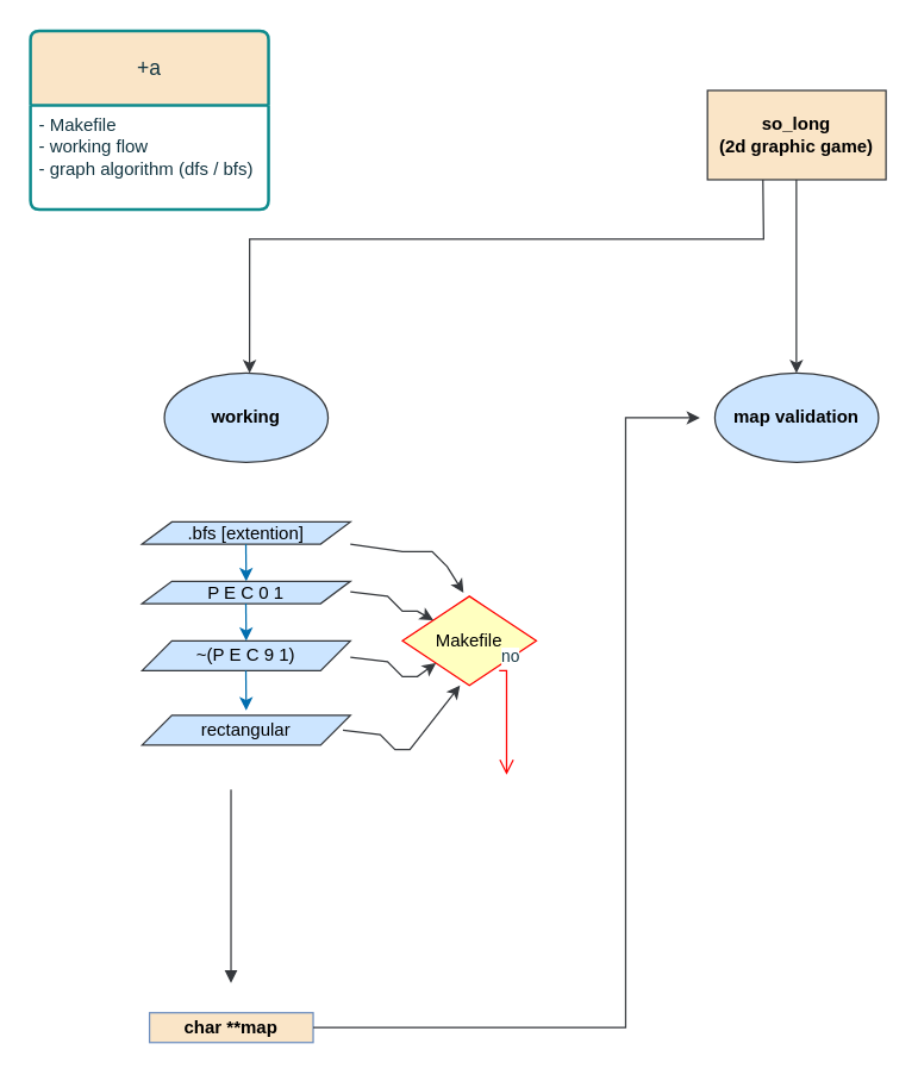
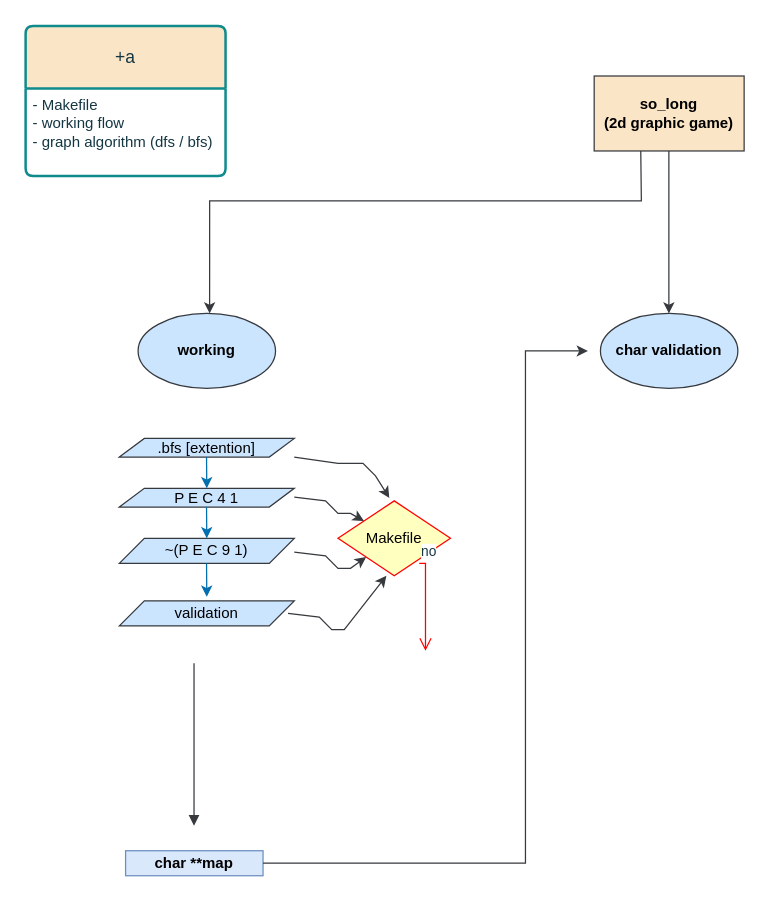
  <mxCell id="0" />
  <mxCell id="1" parent="0" />
  <mxCell id="2" value="so_long&lt;br&gt;(2d graphic game)" style="rounded=0;whiteSpace=wrap;html=1;strokeColor=#36393d;fillColor=#fae5c7;fontStyle=1;" parent="1" vertex="1"><mxGeometry x="475" y="60" width="120" height="60" as="geometry" /></mxCell>
- <mxCell id="3" value="&lt;b&gt;map validation&lt;/b&gt;" style="ellipse;whiteSpace=wrap;html=1;strokeColor=#36393d;fillColor=#cce5ff;" parent="1" vertex="1"><mxGeometry x="480" y="250" width="110" height="60" as="geometry" /></mxCell>
+ <mxCell id="3" value="&lt;b&gt;char validation&lt;/b&gt;" style="ellipse;whiteSpace=wrap;html=1;strokeColor=#36393d;fillColor=#cce5ff;" parent="1" vertex="1"><mxGeometry x="480" y="250" width="110" height="60" as="geometry" /></mxCell>
  <mxCell id="4" value="working" style="ellipse;whiteSpace=wrap;html=1;strokeColor=#36393d;fillColor=#cce5ff;fontStyle=1" parent="1" vertex="1"><mxGeometry x="110" y="250" width="110" height="60" as="geometry" /></mxCell>
  <mxCell id="5" value="" style="endArrow=classic;html=1;rounded=0;strokeColor=#36393d;fontColor=#143642;fillColor=#ffcccc;entryX=0.727;entryY=0;entryDx=0;entryDy=0;entryPerimeter=0;exitX=0.5;exitY=1;exitDx=0;exitDy=0;" parent="1" edge="1"><mxGeometry width="50" height="50" relative="1" as="geometry"><mxPoint x="512.28" y="120" as="sourcePoint" /><mxPoint x="167.25" y="250" as="targetPoint" /><Array as="points"><mxPoint x="512.76" y="160" /><mxPoint x="167.28" y="160" /></Array></mxGeometry></mxCell>
- <mxCell id="6" value="&lt;b&gt;char **map&lt;/b&gt;" style="rounded=0;whiteSpace=wrap;html=1;fillColor=#fae5c7;strokeColor=#6c8ebf;" parent="1" vertex="1"><mxGeometry x="100" y="680" width="110" height="20" as="geometry" /></mxCell>
+ <mxCell id="6" value="&lt;b&gt;char **map&lt;/b&gt;" style="rounded=0;whiteSpace=wrap;html=1;fillColor=#dae8fc;strokeColor=#6c8ebf;" parent="1" vertex="1"><mxGeometry x="100" y="680" width="110" height="20" as="geometry" /></mxCell>
  <mxCell id="7" value="" style="endArrow=classic;html=1;rounded=0;strokeColor=#36393d;fontColor=#143642;fillColor=#eeeeee;exitX=0.5;exitY=1;exitDx=0;exitDy=0;" parent="1" edge="1"><mxGeometry width="50" height="50" relative="1" as="geometry"><mxPoint x="534.77" y="120" as="sourcePoint" /><mxPoint x="534.77" y="250" as="targetPoint" /></mxGeometry></mxCell>
- <mxCell id="8" value="P E C 0 1" style="shape=parallelogram;perimeter=parallelogramPerimeter;whiteSpace=wrap;html=1;fixedSize=1;strokeColor=#36393d;fillColor=#cce5ff;" parent="1" vertex="1"><mxGeometry x="95" y="390" width="140" height="15" as="geometry" /></mxCell>
+ <mxCell id="8" value="P E C 4 1" style="shape=parallelogram;perimeter=parallelogramPerimeter;whiteSpace=wrap;html=1;fixedSize=1;strokeColor=#36393d;fillColor=#cce5ff;" parent="1" vertex="1"><mxGeometry x="95" y="390" width="140" height="15" as="geometry" /></mxCell>
  <mxCell id="9" value="~(P E C 9 1)" style="shape=parallelogram;perimeter=parallelogramPerimeter;whiteSpace=wrap;html=1;fixedSize=1;strokeColor=#36393d;fillColor=#cce5ff;" parent="1" vertex="1"><mxGeometry x="95" y="430" width="140" height="20" as="geometry" /></mxCell>
- <mxCell id="10" value="rectangular" style="shape=parallelogram;perimeter=parallelogramPerimeter;whiteSpace=wrap;html=1;fixedSize=1;strokeColor=#36393d;fillColor=#cce5ff;" parent="1" vertex="1"><mxGeometry x="95" y="480" width="140" height="20" as="geometry" /></mxCell>
+ <mxCell id="10" value="validation" style="shape=parallelogram;perimeter=parallelogramPerimeter;whiteSpace=wrap;html=1;fixedSize=1;strokeColor=#36393d;fillColor=#cce5ff;" parent="1" vertex="1"><mxGeometry x="95" y="480" width="140" height="20" as="geometry" /></mxCell>
  <mxCell id="11" value=".bfs [extention]" style="shape=parallelogram;perimeter=parallelogramPerimeter;whiteSpace=wrap;html=1;fixedSize=1;strokeColor=#36393d;fillColor=#cce5ff;" parent="1" vertex="1"><mxGeometry x="95" y="350" width="140" height="15" as="geometry" /></mxCell>
  <mxCell id="12" value="Makefile" style="rhombus;whiteSpace=wrap;html=1;fontColor=#000000;fillColor=#ffffc0;strokeColor=#ff0000;" parent="1" vertex="1"><mxGeometry x="270" y="400" width="90" height="60" as="geometry" /></mxCell>
  <mxCell id="13" value="no" style="edgeStyle=orthogonalEdgeStyle;html=1;align=left;verticalAlign=bottom;endArrow=open;endSize=8;strokeColor=#ff0000;rounded=0;fontColor=#143642;fillColor=#FAE5C7;" parent="1" edge="1"><mxGeometry x="-1" relative="1" as="geometry"><mxPoint x="340" y="520" as="targetPoint" /><mxPoint x="335.013" y="449.998" as="sourcePoint" /><Array as="points"><mxPoint x="340" y="450" /></Array></mxGeometry></mxCell>
  <mxCell id="14" value="" style="endArrow=classic;html=1;rounded=0;strokeColor=#36393d;fontColor=#143642;fillColor=#eeeeee;entryX=0.456;entryY=-0.039;entryDx=0;entryDy=0;entryPerimeter=0;" parent="1" target="12" edge="1"><mxGeometry width="50" height="50" relative="1" as="geometry"><mxPoint x="235" y="365" as="sourcePoint" /><mxPoint x="320" y="365" as="targetPoint" /><Array as="points"><mxPoint x="270" y="370" /><mxPoint x="290" y="370" /><mxPoint x="300" y="380" /></Array></mxGeometry></mxCell>
  <mxCell id="15" value="" style="endArrow=classic;html=1;rounded=0;strokeColor=#36393d;fontColor=#143642;fillColor=#eeeeee;" parent="1" target="12" edge="1"><mxGeometry width="50" height="50" relative="1" as="geometry"><mxPoint x="235" y="397" as="sourcePoint" /><mxPoint x="311" y="430" as="targetPoint" /><Array as="points"><mxPoint x="260" y="400" /><mxPoint x="270" y="410" /><mxPoint x="280" y="410" /></Array></mxGeometry></mxCell>
  <mxCell id="16" value="" style="endArrow=classic;html=1;rounded=0;strokeColor=#36393d;fontColor=#143642;fillColor=#eeeeee;entryX=0;entryY=1;entryDx=0;entryDy=0;" parent="1" target="12" edge="1"><mxGeometry width="50" height="50" relative="1" as="geometry"><mxPoint x="235" y="441" as="sourcePoint" /><mxPoint x="291" y="460" as="targetPoint" /><Array as="points"><mxPoint x="260" y="444" /><mxPoint x="270" y="454" /><mxPoint x="280" y="454" /></Array></mxGeometry></mxCell>
  <mxCell id="17" value="" style="endArrow=classic;html=1;rounded=0;strokeColor=#36393d;fontColor=#143642;fillColor=#eeeeee;entryX=0.43;entryY=1;entryDx=0;entryDy=0;entryPerimeter=0;" parent="1" target="12" edge="1"><mxGeometry width="50" height="50" relative="1" as="geometry"><mxPoint x="230" y="490" as="sourcePoint" /><mxPoint x="286" y="509" as="targetPoint" /><Array as="points"><mxPoint x="255" y="493" /><mxPoint x="265" y="503" /><mxPoint x="275" y="503" /></Array></mxGeometry></mxCell>
  <mxCell id="18" value="" style="endArrow=classic;html=1;rounded=0;fontColor=#143642;fillColor=#1ba1e2;strokeColor=#006EAF;" parent="1" edge="1"><mxGeometry width="50" height="50" relative="1" as="geometry"><mxPoint x="164.77" y="365" as="sourcePoint" /><mxPoint x="165" y="390" as="targetPoint" /></mxGeometry></mxCell>
  <mxCell id="19" value="" style="endArrow=classic;html=1;rounded=0;fontColor=#143642;fillColor=#1ba1e2;strokeColor=#006EAF;" parent="1" edge="1"><mxGeometry width="50" height="50" relative="1" as="geometry"><mxPoint x="164.77" y="405" as="sourcePoint" /><mxPoint x="165" y="430" as="targetPoint" /></mxGeometry></mxCell>
  <mxCell id="20" value="" style="endArrow=classic;html=1;rounded=0;fontColor=#143642;fillColor=#1ba1e2;strokeColor=#006EAF;entryX=0.5;entryY=-0.163;entryDx=0;entryDy=0;entryPerimeter=0;" parent="1" target="10" edge="1"><mxGeometry width="50" height="50" relative="1" as="geometry"><mxPoint x="164.77" y="450" as="sourcePoint" /><mxPoint x="165" y="475" as="targetPoint" /></mxGeometry></mxCell>
  <mxCell id="21" value="&lt;br&gt;" style="endArrow=block;endFill=1;html=1;edgeStyle=orthogonalEdgeStyle;align=left;verticalAlign=top;rounded=0;strokeColor=#36393d;fontColor=#143642;fillColor=#eeeeee;" parent="1" edge="1"><mxGeometry x="-0.846" y="15" relative="1" as="geometry"><mxPoint x="154.77" y="530" as="sourcePoint" /><mxPoint x="154.77" y="660" as="targetPoint" /><mxPoint as="offset" /></mxGeometry></mxCell>
  <mxCell id="22" value="" style="edgeLabel;resizable=0;html=1;align=left;verticalAlign=bottom;strokeColor=#0F8B8D;fontColor=#143642;fillColor=#FAE5C7;" parent="21" connectable="0" vertex="1"><mxGeometry x="-1" relative="1" as="geometry" /></mxCell>
  <mxCell id="23" value="" style="endArrow=classic;html=1;rounded=0;strokeColor=#36393d;fontColor=#143642;fillColor=#ffff88;" parent="1" edge="1"><mxGeometry width="50" height="50" relative="1" as="geometry"><mxPoint x="210" y="690" as="sourcePoint" /><mxPoint x="470" y="280" as="targetPoint" /><Array as="points"><mxPoint x="420" y="690" /><mxPoint x="420" y="280" /></Array></mxGeometry></mxCell>
  <mxCell id="24" value="+a" style="swimlane;childLayout=stackLayout;horizontal=1;startSize=50;horizontalStack=0;rounded=1;fontSize=14;fontStyle=0;strokeWidth=2;resizeParent=0;resizeLast=1;shadow=0;dashed=0;align=center;arcSize=4;whiteSpace=wrap;html=1;strokeColor=#0F8B8D;fontColor=#143642;fillColor=#FAE5C7;" parent="1" vertex="1"><mxGeometry y="20" width="160" height="120" as="geometry" x="20" /></mxCell>
  <mxCell id="25" value="- Makefile&lt;br&gt;- working flow&lt;br&gt;- graph algorithm (dfs / bfs)" style="align=left;strokeColor=none;fillColor=none;spacingLeft=4;fontSize=12;verticalAlign=top;resizable=0;rotatable=0;part=1;html=1;fontColor=#143642;" parent="24" vertex="1"><mxGeometry y="50" width="160" height="70" as="geometry" /></mxCell>
